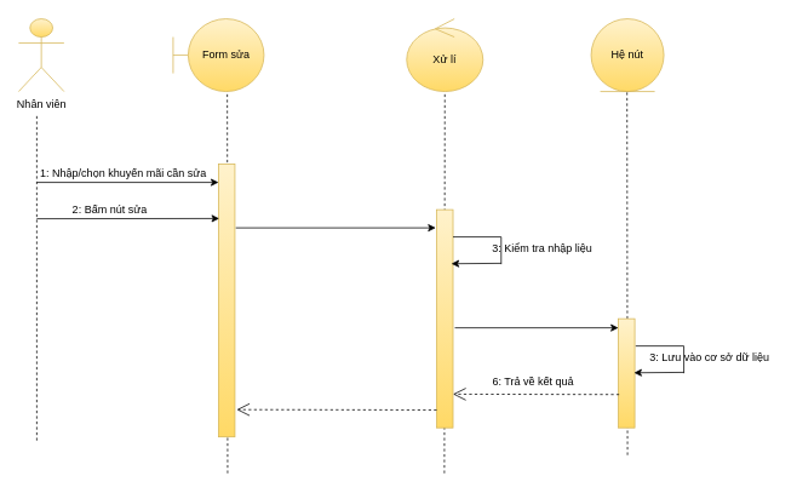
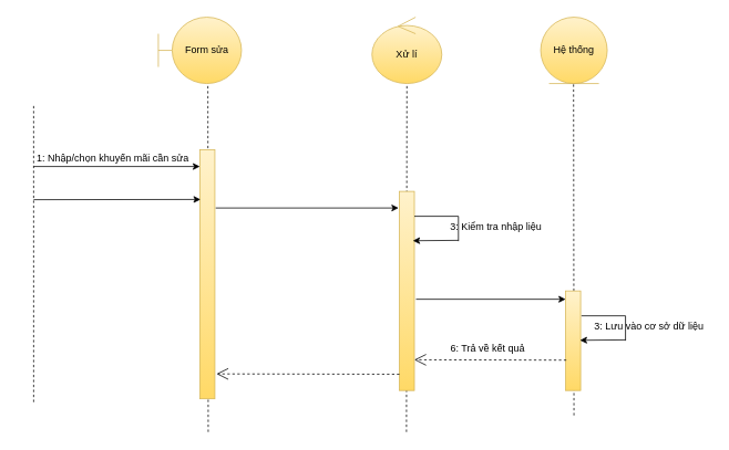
  <mxCell id="0" />
  <mxCell id="1" parent="0" />
- <mxCell id="2" value="Nhân viên" style="shape=umlActor;verticalLabelPosition=bottom;verticalAlign=top;html=1;gradientColor=#ffd966;fillColor=#fff2cc;strokeColor=#d6b656;" parent="1" vertex="1"><mxGeometry x="20" y="20" width="50" height="80" as="geometry" /></mxCell>
  <mxCell id="3" value="" style="endArrow=none;dashed=1;html=1;" parent="1" edge="1"><mxGeometry width="50" height="50" relative="1" as="geometry"><mxPoint x="40" y="484" as="sourcePoint" /><mxPoint x="40" y="124" as="targetPoint" /></mxGeometry></mxCell>
  <mxCell id="4" value="" style="endArrow=none;dashed=1;html=1;entryX=0.596;entryY=1.008;entryDx=0;entryDy=0;entryPerimeter=0;" parent="1" target="6" edge="1"><mxGeometry width="50" height="50" relative="1" as="geometry"><mxPoint x="250" y="520" as="sourcePoint" /><mxPoint x="250" y="110" as="targetPoint" /></mxGeometry></mxCell>
  <mxCell id="5" value="" style="endArrow=none;dashed=1;html=1;" parent="1" target="7" edge="1"><mxGeometry width="50" height="50" relative="1" as="geometry"><mxPoint x="488.5" y="520" as="sourcePoint" /><mxPoint x="488.5" y="130" as="targetPoint" /></mxGeometry></mxCell>
  <mxCell id="6" value="Form sửa" style="shape=umlBoundary;whiteSpace=wrap;html=1;gradientColor=#ffd966;fillColor=#fff2cc;strokeColor=#d6b656;" parent="1" vertex="1"><mxGeometry x="190" y="20" width="100" height="80" as="geometry" /></mxCell>
  <mxCell id="7" value="Xử lí" style="ellipse;shape=umlControl;whiteSpace=wrap;html=1;gradientColor=#ffd966;fillColor=#fff2cc;strokeColor=#d6b656;" parent="1" vertex="1"><mxGeometry x="447" y="20" width="84" height="80" as="geometry" /></mxCell>
  <mxCell id="8" value="" style="rounded=0;whiteSpace=wrap;html=1;gradientColor=#ffd966;fillColor=#fff2cc;strokeColor=#d6b656;" parent="1" vertex="1"><mxGeometry x="240" y="180" width="18" height="300" as="geometry" /></mxCell>
  <mxCell id="9" value="" style="endArrow=classic;html=1;" parent="1" edge="1"><mxGeometry width="50" height="50" relative="1" as="geometry"><mxPoint x="40" y="200" as="sourcePoint" /><mxPoint x="240" y="200" as="targetPoint" /></mxGeometry></mxCell>
  <mxCell id="10" value="" style="endArrow=classic;html=1;entryX=0.044;entryY=0.199;entryDx=0;entryDy=0;entryPerimeter=0;" parent="1" target="8" edge="1"><mxGeometry width="50" height="50" relative="1" as="geometry"><mxPoint x="40" y="240" as="sourcePoint" /><mxPoint x="160" y="270" as="targetPoint" /></mxGeometry></mxCell>
  <mxCell id="11" value="1: Nhập/chọn khuyến mãi cần sửa" style="text;html=1;align=center;verticalAlign=middle;resizable=0;points=[];autosize=1;" parent="1" vertex="1"><mxGeometry x="35" y="180" width="200" height="20" as="geometry" /></mxCell>
- <mxCell id="12" value="2: Bấm nút sửa" style="text;html=1;align=center;verticalAlign=middle;resizable=0;points=[];autosize=1;" parent="1" vertex="1"><mxGeometry x="70" y="220" width="100" height="20" as="geometry" /></mxCell>
  <mxCell id="13" value="" style="endArrow=classic;html=1;" parent="1" edge="1"><mxGeometry width="50" height="50" relative="1" as="geometry"><mxPoint x="259" y="250" as="sourcePoint" /><mxPoint x="479" y="250" as="targetPoint" /></mxGeometry></mxCell>
- <mxCell id="14" value="Hệ nút" style="ellipse;shape=umlEntity;whiteSpace=wrap;html=1;gradientColor=#ffd966;fillColor=#fff2cc;strokeColor=#d6b656;" parent="1" vertex="1"><mxGeometry x="650" y="20" width="80" height="80" as="geometry" /></mxCell>
+ <mxCell id="14" value="Hệ thống" style="ellipse;shape=umlEntity;whiteSpace=wrap;html=1;gradientColor=#ffd966;fillColor=#fff2cc;strokeColor=#d6b656;" parent="1" vertex="1"><mxGeometry x="650" y="20" width="80" height="80" as="geometry" /></mxCell>
  <mxCell id="15" value="" style="endArrow=none;dashed=1;html=1;" parent="1" edge="1"><mxGeometry width="50" height="50" relative="1" as="geometry"><mxPoint x="690" y="500" as="sourcePoint" /><mxPoint x="689.5" y="100" as="targetPoint" /></mxGeometry></mxCell>
  <mxCell id="16" value="" style="rounded=0;whiteSpace=wrap;html=1;gradientColor=#ffd966;fillColor=#fff2cc;strokeColor=#d6b656;" parent="1" vertex="1"><mxGeometry x="480" y="230" width="18" height="240" as="geometry" /></mxCell>
  <mxCell id="17" value="" style="endArrow=none;html=1;" parent="1" edge="1"><mxGeometry width="50" height="50" relative="1" as="geometry"><mxPoint x="498" y="260" as="sourcePoint" /><mxPoint x="551" y="260" as="targetPoint" /></mxGeometry></mxCell>
  <mxCell id="18" value="" style="endArrow=none;html=1;" parent="1" edge="1"><mxGeometry width="50" height="50" relative="1" as="geometry"><mxPoint x="551" y="260" as="sourcePoint" /><mxPoint x="551" y="290" as="targetPoint" /></mxGeometry></mxCell>
  <mxCell id="19" value="" style="endArrow=classic;html=1;entryX=0.956;entryY=0.221;entryDx=0;entryDy=0;entryPerimeter=0;" parent="1" edge="1"><mxGeometry width="50" height="50" relative="1" as="geometry"><mxPoint x="551" y="289" as="sourcePoint" /><mxPoint x="496.208" y="289.46" as="targetPoint" /></mxGeometry></mxCell>
  <mxCell id="20" value="3: Kiểm tra nhập liệu" style="text;html=1;align=center;verticalAlign=middle;resizable=0;points=[];autosize=1;" parent="1" vertex="1"><mxGeometry x="531" y="263" width="130" height="20" as="geometry" /></mxCell>
  <mxCell id="21" value="" style="endArrow=classic;html=1;" parent="1" edge="1"><mxGeometry width="50" height="50" relative="1" as="geometry"><mxPoint x="500" y="360" as="sourcePoint" /><mxPoint x="680" y="360" as="targetPoint" /></mxGeometry></mxCell>
  <mxCell id="22" value="" style="rounded=0;whiteSpace=wrap;html=1;gradientColor=#ffd966;fillColor=#fff2cc;strokeColor=#d6b656;" parent="1" vertex="1"><mxGeometry x="680" y="350" width="18" height="120" as="geometry" /></mxCell>
  <mxCell id="23" value="" style="endArrow=none;html=1;" parent="1" edge="1"><mxGeometry width="50" height="50" relative="1" as="geometry"><mxPoint x="699" y="380" as="sourcePoint" /><mxPoint x="752" y="380" as="targetPoint" /></mxGeometry></mxCell>
  <mxCell id="24" value="" style="endArrow=none;html=1;" parent="1" edge="1"><mxGeometry width="50" height="50" relative="1" as="geometry"><mxPoint x="752" y="380" as="sourcePoint" /><mxPoint x="752" y="410" as="targetPoint" /></mxGeometry></mxCell>
  <mxCell id="25" value="" style="endArrow=classic;html=1;entryX=0.956;entryY=0.221;entryDx=0;entryDy=0;entryPerimeter=0;" parent="1" edge="1"><mxGeometry width="50" height="50" relative="1" as="geometry"><mxPoint x="752" y="409" as="sourcePoint" /><mxPoint x="697.208" y="409.46" as="targetPoint" /></mxGeometry></mxCell>
  <mxCell id="26" value="3: Lưu vào cơ sở dữ liệu" style="text;html=1;align=center;verticalAlign=middle;resizable=0;points=[];autosize=1;" parent="1" vertex="1"><mxGeometry x="705" y="383" width="150" height="20" as="geometry" /></mxCell>
  <mxCell id="27" value="" style="endArrow=open;endFill=1;endSize=12;html=1;exitX=0.044;exitY=0.695;exitDx=0;exitDy=0;exitPerimeter=0;dashed=1;" parent="1" source="22" edge="1"><mxGeometry width="160" relative="1" as="geometry"><mxPoint x="390" y="460" as="sourcePoint" /><mxPoint x="498" y="433" as="targetPoint" /></mxGeometry></mxCell>
  <mxCell id="28" value="" style="endArrow=open;endFill=1;endSize=12;html=1;exitX=0.044;exitY=0.695;exitDx=0;exitDy=0;exitPerimeter=0;dashed=1;" parent="1" edge="1"><mxGeometry width="160" relative="1" as="geometry"><mxPoint x="480" y="450.4" as="sourcePoint" /><mxPoint x="260" y="450" as="targetPoint" /></mxGeometry></mxCell>
  <mxCell id="29" value="6: Trả về kết quả" style="text;html=1;align=center;verticalAlign=middle;resizable=0;points=[];autosize=1;" parent="1" vertex="1"><mxGeometry x="531" y="410" width="110" height="20" as="geometry" /></mxCell>
